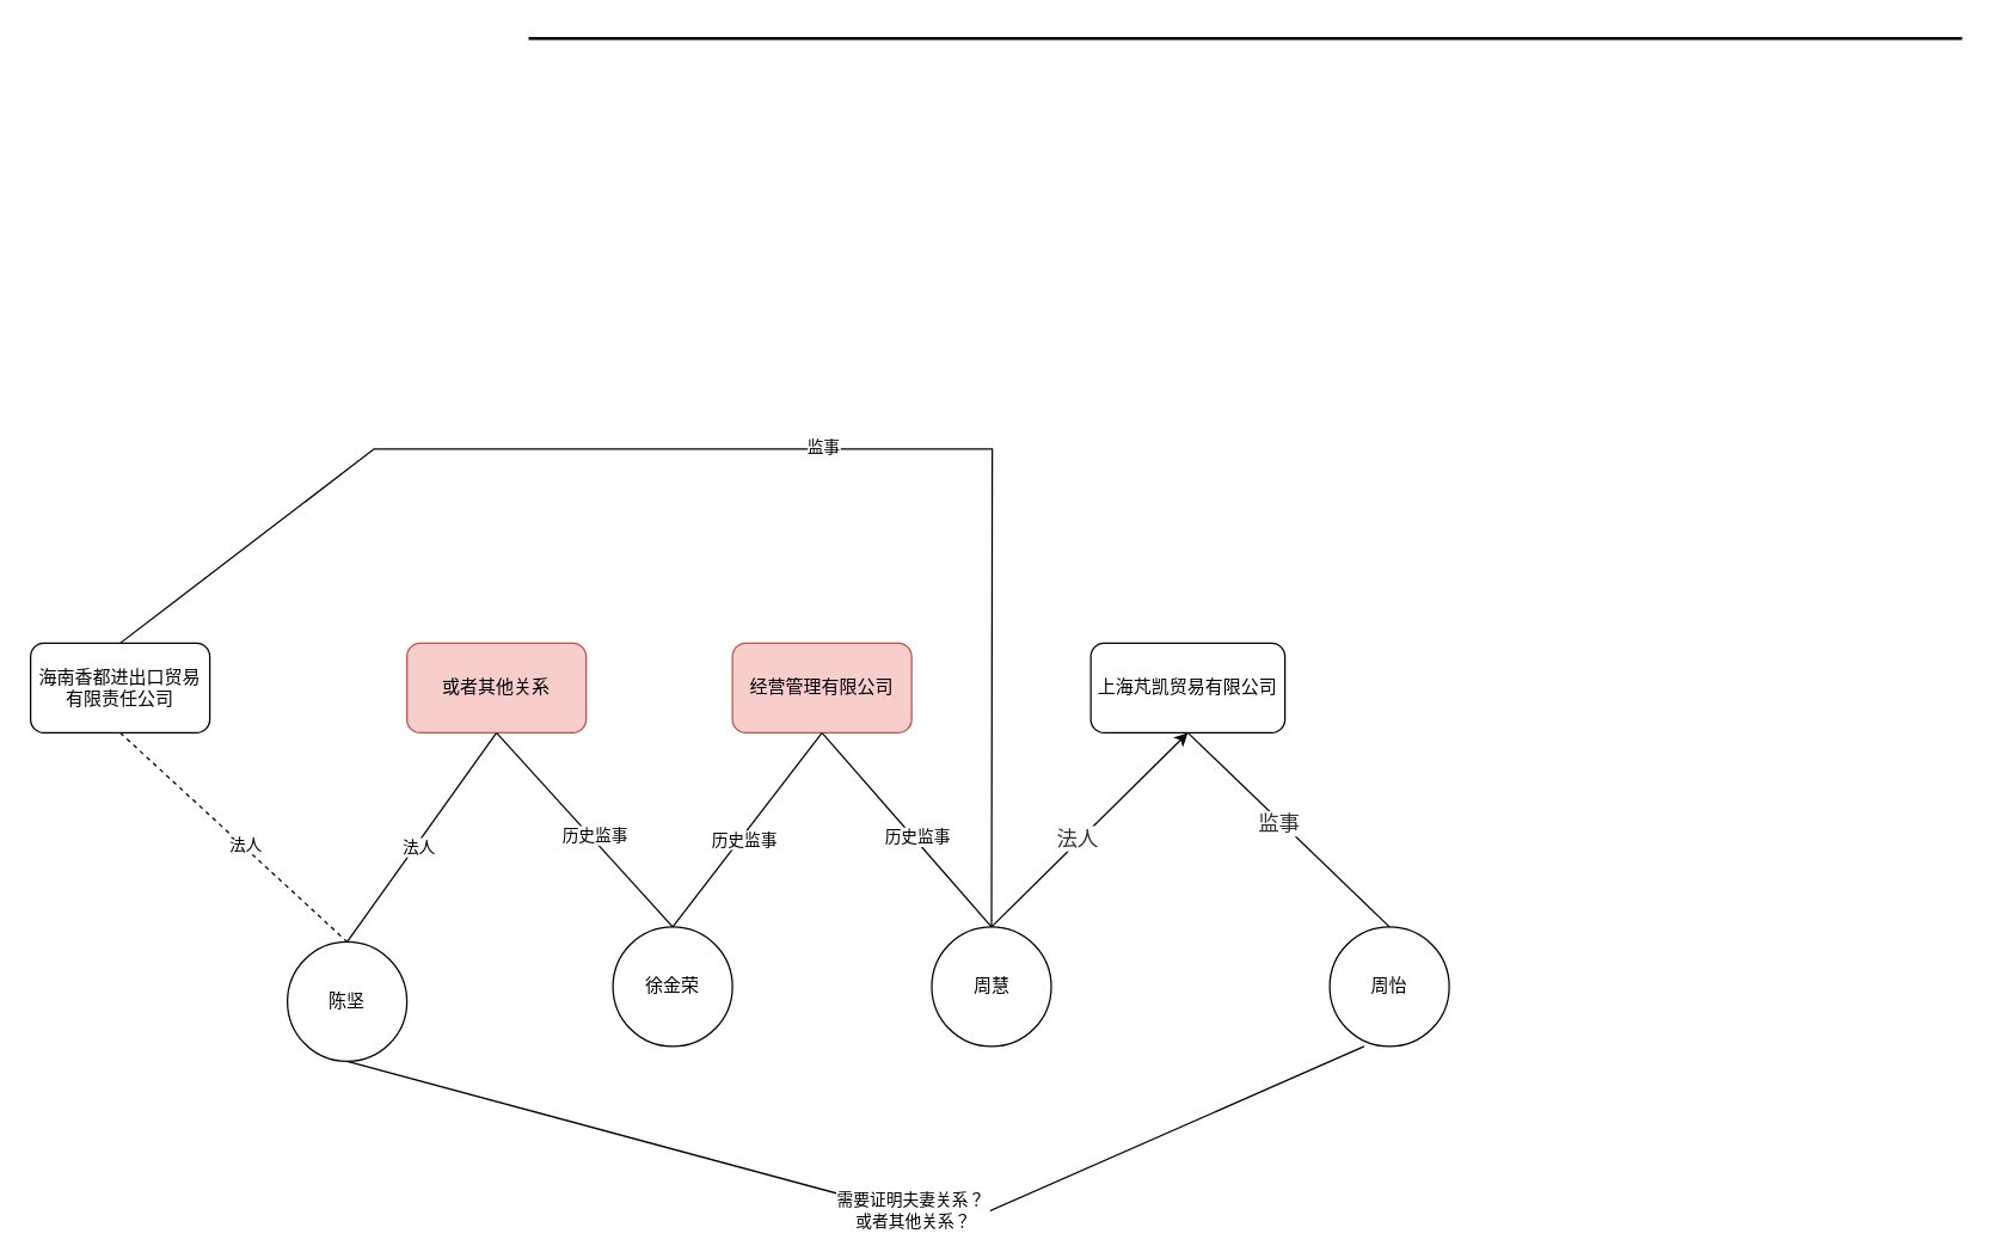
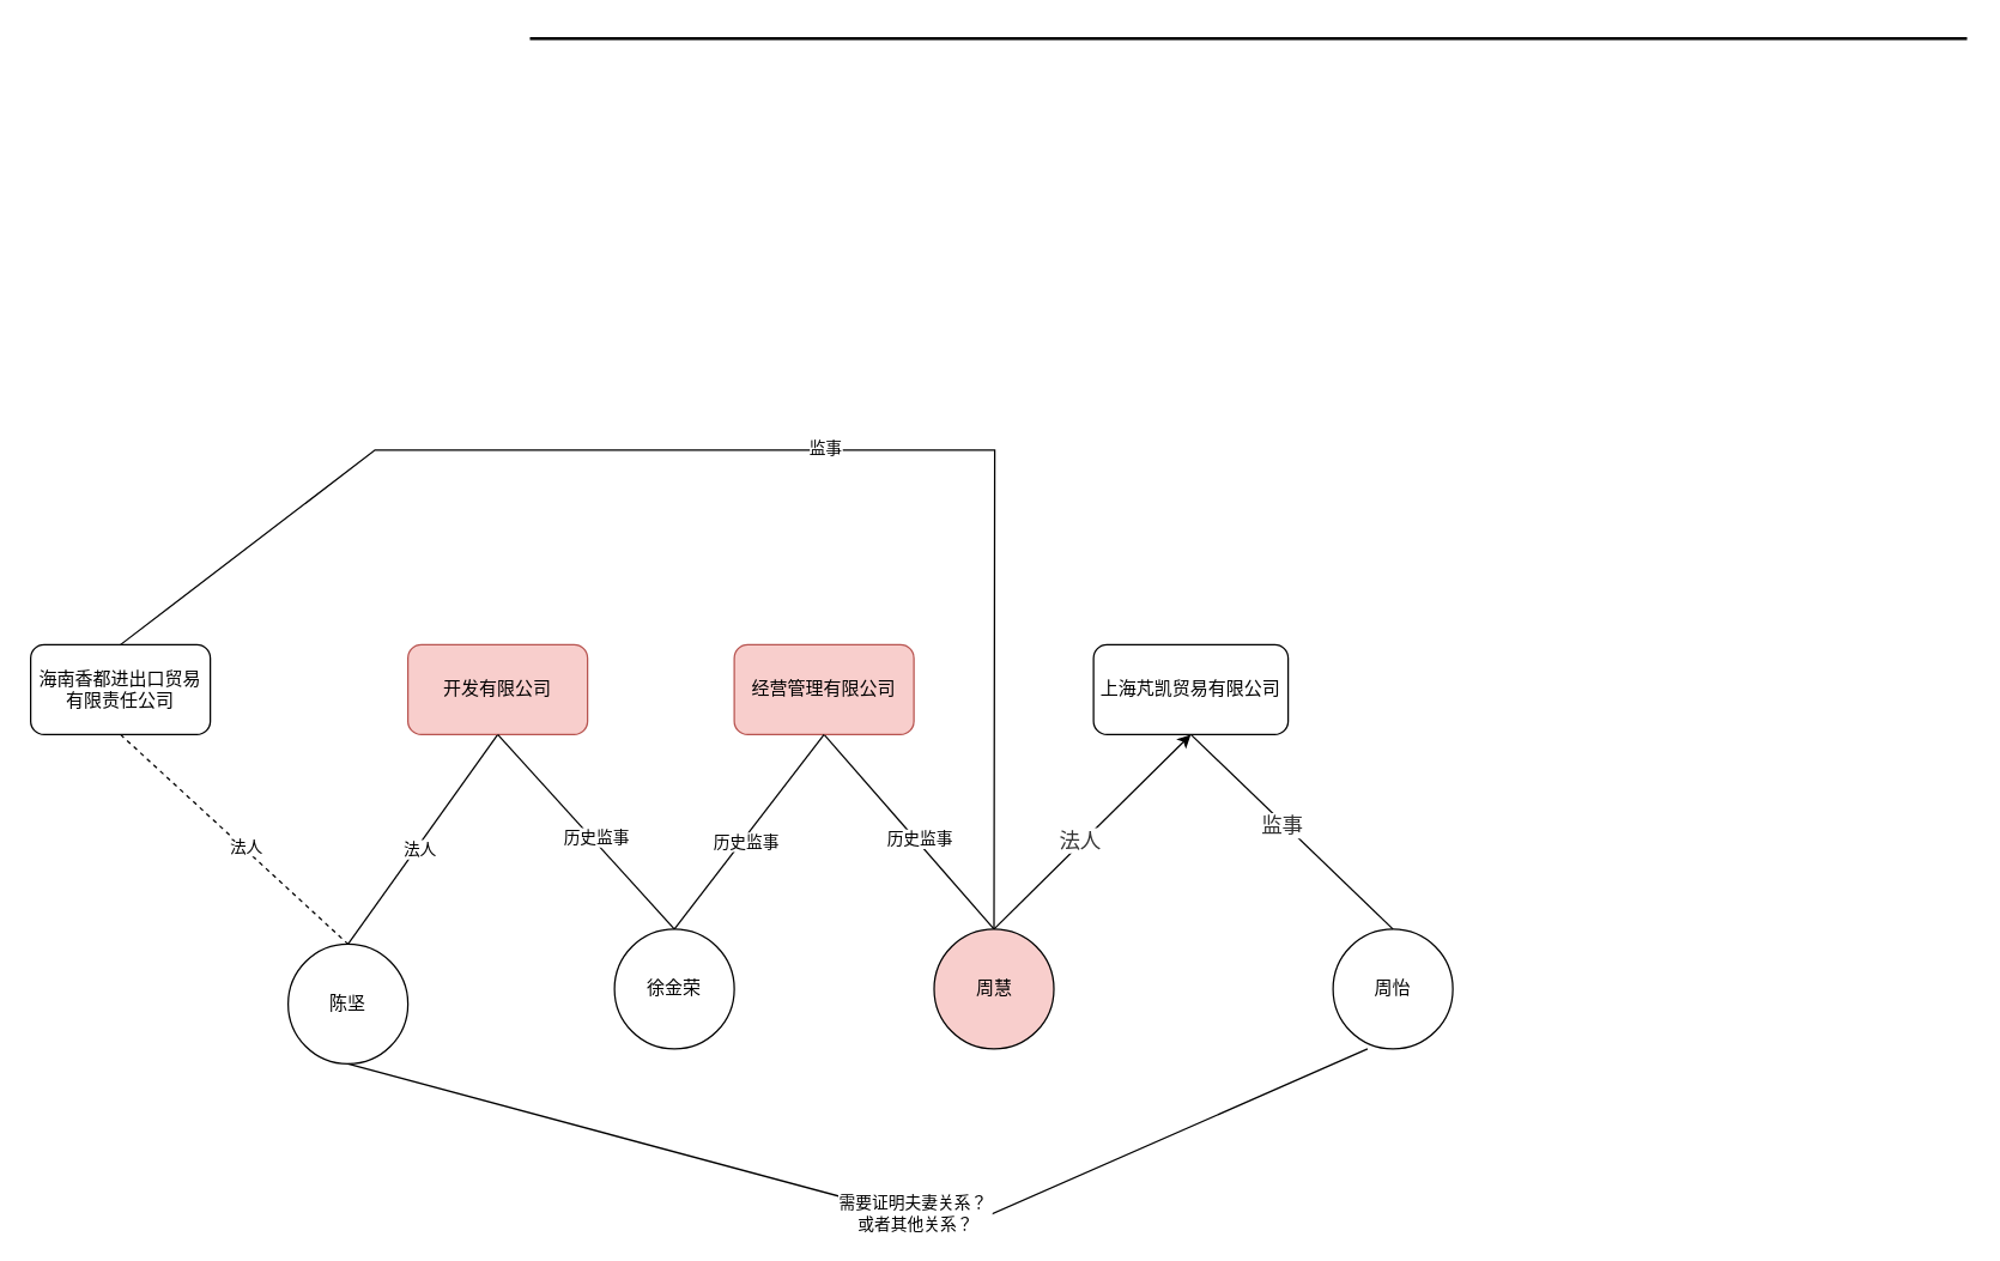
  <mxCell id="0" />
  <mxCell id="1" parent="0" />
  <mxCell id="2" value="" style="line;strokeWidth=2;html=1;fontSize=20;fontColor=#4D4D4D;" parent="1" vertex="1"><mxGeometry x="353.5" y="20" width="960" height="10" as="geometry" /></mxCell>
  <mxCell id="3" value="" style="endArrow=none;html=1;rounded=0;exitX=0.5;exitY=1;exitDx=0;exitDy=0;entryX=0.5;entryY=0;entryDx=0;entryDy=0;" edge="1" parent="1" source="13" target="8"><mxGeometry width="50" height="50" relative="1" as="geometry"><mxPoint x="490" y="490" as="sourcePoint" /><mxPoint x="650" y="540" as="targetPoint" /><Array as="points" /></mxGeometry></mxCell>
  <mxCell id="4" value="历史监事" style="edgeLabel;html=1;align=center;verticalAlign=middle;resizable=0;points=[];" vertex="1" connectable="0" parent="3"><mxGeometry x="0.086" y="2" relative="1" as="geometry"><mxPoint as="offset" /></mxGeometry></mxCell>
  <mxCell id="5" value="" style="endArrow=none;html=1;rounded=0;exitX=0.5;exitY=1;exitDx=0;exitDy=0;entryX=0.5;entryY=0;entryDx=0;entryDy=0;" edge="1" parent="1" source="12" target="7"><mxGeometry width="50" height="50" relative="1" as="geometry"><mxPoint x="330" y="500" as="sourcePoint" /><mxPoint x="330.85" y="610" as="targetPoint" /><Array as="points" /></mxGeometry></mxCell>
  <mxCell id="6" value="法人" style="edgeLabel;html=1;align=center;verticalAlign=middle;resizable=0;points=[];" vertex="1" connectable="0" parent="5"><mxGeometry x="0.086" y="2" relative="1" as="geometry"><mxPoint as="offset" /></mxGeometry></mxCell>
  <mxCell id="7" value="陈坚" style="ellipse;whiteSpace=wrap;html=1;aspect=fixed;" vertex="1" parent="1"><mxGeometry x="192" y="630" width="80" height="80" as="geometry" /></mxCell>
- <mxCell id="8" value="周慧" style="ellipse;whiteSpace=wrap;html=1;aspect=fixed;" vertex="1" parent="1"><mxGeometry x="623.5" y="620" width="80" height="80" as="geometry" /></mxCell>
+ <mxCell id="8" value="周慧" style="ellipse;whiteSpace=wrap;html=1;aspect=fixed;fillColor=#f8cecc;" vertex="1" parent="1"><mxGeometry x="623.5" y="620" width="80" height="80" as="geometry" /></mxCell>
  <mxCell id="9" value="" style="endArrow=classic;html=1;rounded=0;exitX=0.5;exitY=0;exitDx=0;exitDy=0;entryX=0.5;entryY=1;entryDx=0;entryDy=0;" edge="1" parent="1" source="8" target="14"><mxGeometry width="50" height="50" relative="1" as="geometry"><mxPoint x="675" y="580" as="sourcePoint" /><mxPoint x="835" y="630" as="targetPoint" /><Array as="points" /></mxGeometry></mxCell>
  <mxCell id="10" value="&lt;span style=&quot;color: rgb(51, 51, 51); font-family: &amp;quot;Microsoft YaHei&amp;quot;, Arial; font-size: 14px;&quot;&gt;法人&lt;/span&gt;" style="edgeLabel;html=1;align=center;verticalAlign=middle;resizable=0;points=[];" vertex="1" connectable="0" parent="9"><mxGeometry x="0.086" y="2" relative="1" as="geometry"><mxPoint x="-13" y="12" as="offset" /></mxGeometry></mxCell>
  <mxCell id="11" value="周怡" style="ellipse;whiteSpace=wrap;html=1;aspect=fixed;" vertex="1" parent="1"><mxGeometry x="890" y="620" width="80" height="80" as="geometry" /></mxCell>
- <mxCell id="12" value="或者其他关系" style="rounded=1;whiteSpace=wrap;html=1;fillColor=#f8cecc;strokeColor=#b85450;" vertex="1" parent="1"><mxGeometry x="272" y="430" width="120" height="60" as="geometry" /></mxCell>
+ <mxCell id="12" value="开发有限公司" style="rounded=1;whiteSpace=wrap;html=1;fillColor=#f8cecc;strokeColor=#b85450;" vertex="1" parent="1"><mxGeometry x="272" y="430" width="120" height="60" as="geometry" /></mxCell>
  <mxCell id="13" value="经营管理有限公司" style="rounded=1;whiteSpace=wrap;html=1;fillColor=#f8cecc;strokeColor=#b85450;" vertex="1" parent="1"><mxGeometry x="490" y="430" width="120" height="60" as="geometry" /></mxCell>
  <mxCell id="14" value="上海芃凯贸易有限公司" style="rounded=1;whiteSpace=wrap;html=1;" vertex="1" parent="1"><mxGeometry x="730" y="430" width="130" height="60" as="geometry" /></mxCell>
  <mxCell id="15" value="" style="endArrow=none;html=1;rounded=0;exitX=0.5;exitY=0;exitDx=0;exitDy=0;entryX=0.5;entryY=1;entryDx=0;entryDy=0;" edge="1" parent="1" source="11" target="14"><mxGeometry width="50" height="50" relative="1" as="geometry"><mxPoint x="716.5" y="600" as="sourcePoint" /><mxPoint x="880" y="640" as="targetPoint" /><Array as="points" /></mxGeometry></mxCell>
  <mxCell id="16" value="&lt;font face=&quot;Microsoft YaHei, Arial&quot; color=&quot;#333333&quot;&gt;&lt;span style=&quot;font-size: 14px;&quot;&gt;监事&lt;/span&gt;&lt;/font&gt;" style="edgeLabel;html=1;align=center;verticalAlign=middle;resizable=0;points=[];" vertex="1" connectable="0" parent="15"><mxGeometry x="0.086" y="2" relative="1" as="geometry"><mxPoint as="offset" /></mxGeometry></mxCell>
  <mxCell id="17" value="" style="endArrow=none;html=1;rounded=0;exitX=0.5;exitY=1;exitDx=0;exitDy=0;entryX=0.288;entryY=1;entryDx=0;entryDy=0;entryPerimeter=0;" edge="1" parent="1" source="7" target="11"><mxGeometry width="50" height="50" relative="1" as="geometry"><mxPoint x="508" y="790" as="sourcePoint" /><mxPoint x="508" y="910" as="targetPoint" /><Array as="points"><mxPoint x="640" y="820" /></Array></mxGeometry></mxCell>
  <mxCell id="18" value="需要证明夫妻关系？&amp;nbsp;&lt;br&gt;或者其他关系？" style="edgeLabel;html=1;align=center;verticalAlign=middle;resizable=0;points=[];" vertex="1" connectable="0" parent="17"><mxGeometry x="0.086" y="2" relative="1" as="geometry"><mxPoint as="offset" /></mxGeometry></mxCell>
  <mxCell id="19" value="徐金荣" style="ellipse;whiteSpace=wrap;html=1;aspect=fixed;" vertex="1" parent="1"><mxGeometry x="410" y="620" width="80" height="80" as="geometry" /></mxCell>
  <mxCell id="20" value="" style="endArrow=none;html=1;rounded=0;exitX=0.5;exitY=1;exitDx=0;exitDy=0;entryX=0.5;entryY=0;entryDx=0;entryDy=0;" edge="1" parent="1" source="13" target="19"><mxGeometry width="50" height="50" relative="1" as="geometry"><mxPoint x="550" y="500" as="sourcePoint" /><mxPoint x="672.5" y="630" as="targetPoint" /><Array as="points" /></mxGeometry></mxCell>
  <mxCell id="21" value="历史监事" style="edgeLabel;html=1;align=center;verticalAlign=middle;resizable=0;points=[];" vertex="1" connectable="0" parent="20"><mxGeometry x="0.086" y="2" relative="1" as="geometry"><mxPoint as="offset" /></mxGeometry></mxCell>
  <mxCell id="22" value="" style="endArrow=none;html=1;rounded=0;exitX=0.5;exitY=1;exitDx=0;exitDy=0;entryX=0.5;entryY=0;entryDx=0;entryDy=0;" edge="1" parent="1" source="12" target="19"><mxGeometry width="50" height="50" relative="1" as="geometry"><mxPoint x="550" y="500" as="sourcePoint" /><mxPoint x="480" y="630" as="targetPoint" /><Array as="points" /></mxGeometry></mxCell>
  <mxCell id="23" value="历史监事" style="edgeLabel;html=1;align=center;verticalAlign=middle;resizable=0;points=[];" vertex="1" connectable="0" parent="22"><mxGeometry x="0.086" y="2" relative="1" as="geometry"><mxPoint as="offset" /></mxGeometry></mxCell>
  <mxCell id="24" value="海南香都进出口贸易有限责任公司" style="rounded=1;whiteSpace=wrap;html=1;" vertex="1" parent="1"><mxGeometry x="20" y="430" width="120" height="60" as="geometry" /></mxCell>
  <mxCell id="25" value="" style="endArrow=none;html=1;rounded=0;exitX=0.5;exitY=1;exitDx=0;exitDy=0;entryX=0.5;entryY=0;entryDx=0;entryDy=0;dashed=1;" edge="1" parent="1" source="24" target="7"><mxGeometry width="50" height="50" relative="1" as="geometry"><mxPoint x="170" y="490" as="sourcePoint" /><mxPoint x="70" y="630" as="targetPoint" /><Array as="points" /></mxGeometry></mxCell>
  <mxCell id="26" value="法人" style="edgeLabel;html=1;align=center;verticalAlign=middle;resizable=0;points=[];" vertex="1" connectable="0" parent="25"><mxGeometry x="0.086" y="2" relative="1" as="geometry"><mxPoint as="offset" /></mxGeometry></mxCell>
  <mxCell id="27" value="" style="endArrow=none;html=1;rounded=0;exitX=0.5;exitY=0;exitDx=0;exitDy=0;entryX=0.5;entryY=0;entryDx=0;entryDy=0;" edge="1" parent="1" source="24" target="8"><mxGeometry width="50" height="50" relative="1" as="geometry"><mxPoint x="80" y="490" as="sourcePoint" /><mxPoint x="-20" y="620" as="targetPoint" /><Array as="points"><mxPoint y="300" x="250" /><mxPoint x="664" y="300" /></Array></mxGeometry></mxCell>
  <mxCell id="28" value="监事" style="edgeLabel;html=1;align=center;verticalAlign=middle;resizable=0;points=[];" vertex="1" connectable="0" parent="27"><mxGeometry x="0.086" y="2" relative="1" as="geometry"><mxPoint as="offset" /></mxGeometry></mxCell>
